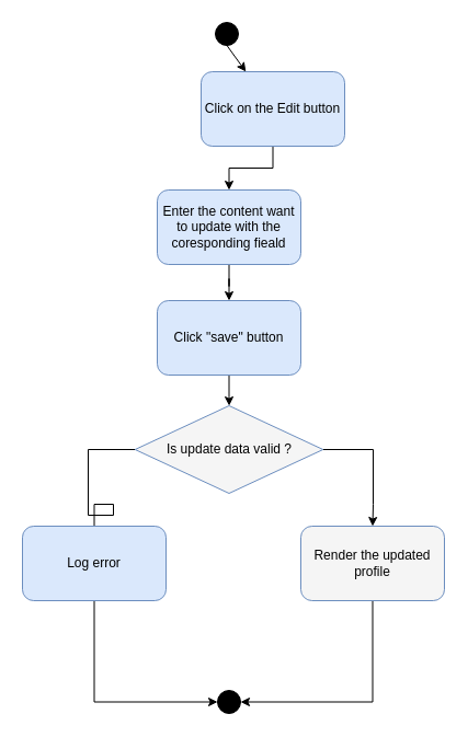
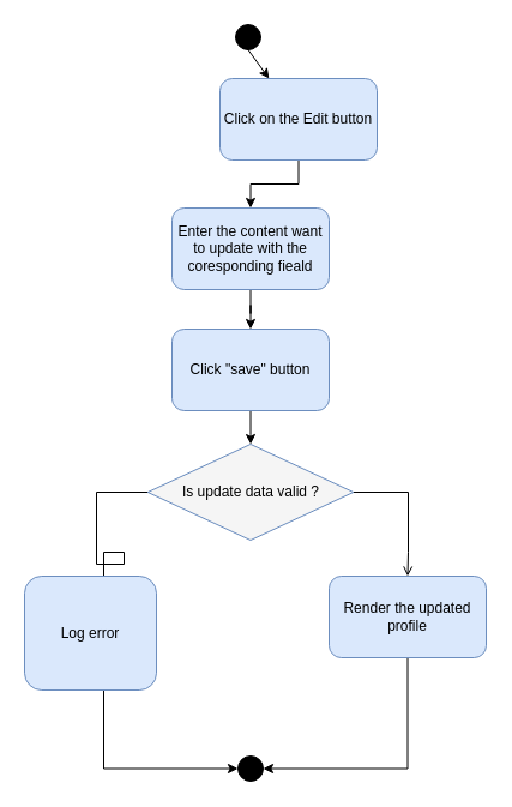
  <mxCell id="0" />
  <mxCell id="1" parent="0" />
  <mxCell id="2" value="" style="ellipse;whiteSpace=wrap;html=1;aspect=fixed;fillColor=#000000;" vertex="1" parent="1"><mxGeometry x="196" y="20" width="21" height="21" as="geometry" /></mxCell>
  <mxCell id="3" value="" style="endArrow=classic;html=1;exitX=0.5;exitY=1;exitDx=0;exitDy=0;" edge="1" parent="1" source="2" target="5"><mxGeometry width="50" height="50" relative="1" as="geometry"><mxPoint x="-81" y="226" as="sourcePoint" /><mxPoint x="207" y="127" as="targetPoint" /></mxGeometry></mxCell>
  <mxCell id="4" style="edgeStyle=orthogonalEdgeStyle;rounded=0;orthogonalLoop=1;jettySize=auto;html=1;" edge="1" parent="1" source="5" target="7"><mxGeometry relative="1" as="geometry" /></mxCell>
  <mxCell id="5" value="Click on the Edit button" style="rounded=1;whiteSpace=wrap;html=1;fillColor=#dae8fc;strokeColor=#6c8ebf;" vertex="1" parent="1"><mxGeometry x="183" y="65" width="131" height="68" as="geometry" /></mxCell>
  <mxCell id="6" style="edgeStyle=orthogonalEdgeStyle;rounded=0;orthogonalLoop=1;jettySize=auto;html=1;" edge="1" parent="1" source="7" target="9"><mxGeometry relative="1" as="geometry" /></mxCell>
  <mxCell id="7" value="Enter the content want to update with the coresponding fieald" style="rounded=1;whiteSpace=wrap;html=1;fillColor=#dae8fc;strokeColor=#6c8ebf;" vertex="1" parent="1"><mxGeometry x="143" y="173" width="131" height="68" as="geometry" /></mxCell>
  <mxCell id="8" style="edgeStyle=orthogonalEdgeStyle;rounded=0;orthogonalLoop=1;jettySize=auto;html=1;" edge="1" parent="1" source="9" target="13"><mxGeometry relative="1" as="geometry" /></mxCell>
  <mxCell id="9" value="Click &quot;save&quot; button" style="rounded=1;whiteSpace=wrap;html=1;fillColor=#dae8fc;strokeColor=#6c8ebf;" vertex="1" parent="1"><mxGeometry x="143" y="274" width="131" height="68" as="geometry" /></mxCell>
  <mxCell id="10" value="" style="ellipse;whiteSpace=wrap;html=1;aspect=fixed;fillColor=#000000;" vertex="1" parent="1"><mxGeometry x="198" y="630" width="21" height="21" as="geometry" /></mxCell>
  <mxCell id="11" style="edgeStyle=orthogonalEdgeStyle;rounded=0;orthogonalLoop=1;jettySize=auto;html=1;entryX=0.5;entryY=0;entryDx=0;entryDy=0;endArrow=none;" edge="1" parent="1" source="13" target="15"><mxGeometry relative="1" as="geometry"><Array as="points"><mxPoint x="80" y="410" /><mxPoint x="80" y="470" /><mxPoint x="103" y="470" /><mxPoint x="103" y="460" /><mxPoint x="86" y="460" /></Array></mxGeometry></mxCell>
- <mxCell id="12" style="edgeStyle=orthogonalEdgeStyle;rounded=0;orthogonalLoop=1;jettySize=auto;html=1;entryX=0.5;entryY=0;entryDx=0;entryDy=0;" edge="1" parent="1" source="13" target="17"><mxGeometry relative="1" as="geometry"><Array as="points"><mxPoint x="340" y="410" /><mxPoint x="340" y="460" /></Array></mxGeometry></mxCell>
+ <mxCell id="12" style="edgeStyle=orthogonalEdgeStyle;rounded=0;orthogonalLoop=1;jettySize=auto;html=1;entryX=0.5;entryY=0;entryDx=0;entryDy=0;endArrow=open;" edge="1" parent="1" source="13" target="17"><mxGeometry relative="1" as="geometry"><Array as="points"><mxPoint x="340" y="410" /><mxPoint x="340" y="460" /></Array></mxGeometry></mxCell>
  <mxCell id="13" value="Is update data valid ?" style="rhombus;whiteSpace=wrap;html=1;fillColor=#f5f5f5;strokeColor=#6c8ebf;" vertex="1" parent="1"><mxGeometry x="122.75" y="370" width="171.5" height="80" as="geometry" /></mxCell>
  <mxCell id="14" style="edgeStyle=orthogonalEdgeStyle;rounded=0;orthogonalLoop=1;jettySize=auto;html=1;entryX=0;entryY=0.5;entryDx=0;entryDy=0;" edge="1" parent="1" source="15" target="10"><mxGeometry relative="1" as="geometry"><Array as="points"><mxPoint x="86" y="641" /></Array></mxGeometry></mxCell>
- <mxCell id="15" value="Log error" style="rounded=1;whiteSpace=wrap;html=1;fillColor=#dae8fc;strokeColor=#6c8ebf;" vertex="1" parent="1"><mxGeometry x="20" y="480" width="131" height="68" as="geometry" /></mxCell>
+ <mxCell id="15" value="Log error" style="rounded=1;whiteSpace=wrap;html=1;fillColor=#dae8fc;strokeColor=#6c8ebf;" vertex="1" parent="1"><mxGeometry x="20" y="480" width="110" height="95" as="geometry" /></mxCell>
  <mxCell id="16" style="edgeStyle=orthogonalEdgeStyle;rounded=0;orthogonalLoop=1;jettySize=auto;html=1;entryX=1;entryY=0.5;entryDx=0;entryDy=0;" edge="1" parent="1" source="17" target="10"><mxGeometry relative="1" as="geometry"><Array as="points"><mxPoint x="340" y="641" /></Array></mxGeometry></mxCell>
- <mxCell id="17" value="Render the updated profile" style="rounded=1;whiteSpace=wrap;html=1;fillColor=#f5f5f5;strokeColor=#6c8ebf;" vertex="1" parent="1"><mxGeometry x="274" y="480" width="131" height="68" as="geometry" /></mxCell>
+ <mxCell id="17" value="Render the updated profile" style="rounded=1;whiteSpace=wrap;html=1;fillColor=#dae8fc;strokeColor=#6c8ebf;" vertex="1" parent="1"><mxGeometry x="274" y="480" width="131" height="68" as="geometry" /></mxCell>
